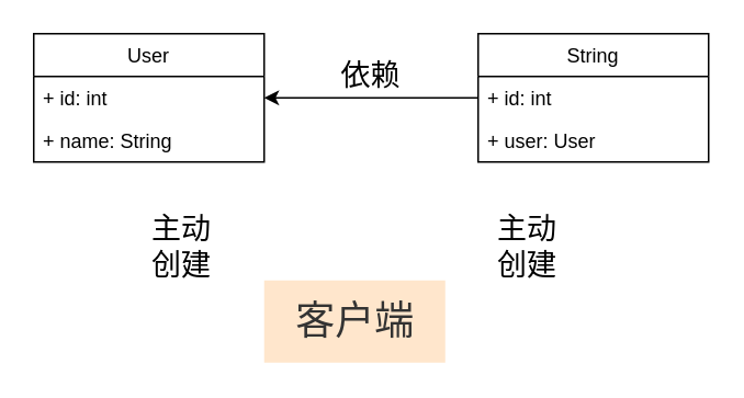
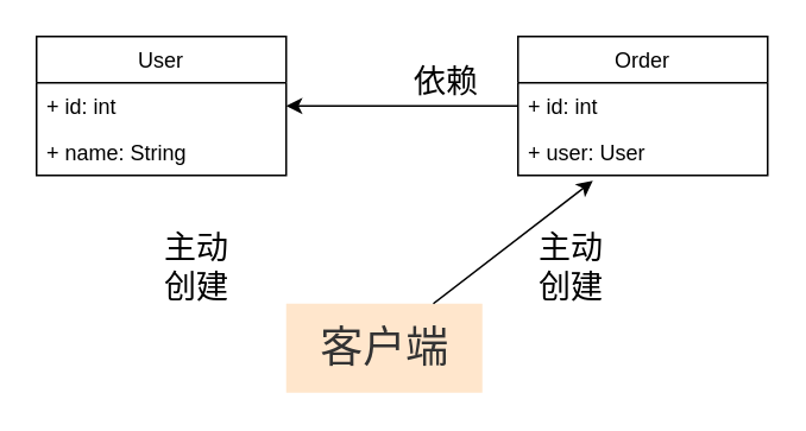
  <mxCell id="0" />
  <mxCell id="1" parent="0" />
  <mxCell id="2" value="User" style="swimlane;fontStyle=0;childLayout=stackLayout;horizontal=1;startSize=26;fillColor=none;horizontalStack=0;resizeParent=1;resizeParentMax=0;resizeLast=0;collapsible=1;marginBottom=0;" vertex="1" parent="1"><mxGeometry x="20" y="20" width="140" height="78" as="geometry" /></mxCell>
  <mxCell id="3" value="+ id: int" style="text;strokeColor=none;fillColor=none;align=left;verticalAlign=top;spacingLeft=4;spacingRight=4;overflow=hidden;rotatable=0;points=[[0,0.5],[1,0.5]];portConstraint=eastwest;" vertex="1" parent="2"><mxGeometry y="26" width="140" height="26" as="geometry" /></mxCell>
  <mxCell id="4" value="+ name: String" style="text;strokeColor=none;fillColor=none;align=left;verticalAlign=top;spacingLeft=4;spacingRight=4;overflow=hidden;rotatable=0;points=[[0,0.5],[1,0.5]];portConstraint=eastwest;" vertex="1" parent="2"><mxGeometry y="52" width="140" height="26" as="geometry" /></mxCell>
- <mxCell id="5" value="String" style="swimlane;fontStyle=0;childLayout=stackLayout;horizontal=1;startSize=26;fillColor=none;horizontalStack=0;resizeParent=1;resizeParentMax=0;resizeLast=0;collapsible=1;marginBottom=0;" vertex="1" parent="1"><mxGeometry x="290" y="20" width="140" height="78" as="geometry" /></mxCell>
+ <mxCell id="5" value="Order" style="swimlane;fontStyle=0;childLayout=stackLayout;horizontal=1;startSize=26;fillColor=none;horizontalStack=0;resizeParent=1;resizeParentMax=0;resizeLast=0;collapsible=1;marginBottom=0;" vertex="1" parent="1"><mxGeometry x="290" y="20" width="140" height="78" as="geometry" /></mxCell>
  <mxCell id="6" value="+ id: int" style="text;strokeColor=none;fillColor=none;align=left;verticalAlign=top;spacingLeft=4;spacingRight=4;overflow=hidden;rotatable=0;points=[[0,0.5],[1,0.5]];portConstraint=eastwest;" vertex="1" parent="5"><mxGeometry y="26" width="140" height="26" as="geometry" /></mxCell>
  <mxCell id="7" value="+ user: User" style="text;strokeColor=none;fillColor=none;align=left;verticalAlign=top;spacingLeft=4;spacingRight=4;overflow=hidden;rotatable=0;points=[[0,0.5],[1,0.5]];portConstraint=eastwest;" vertex="1" parent="5"><mxGeometry y="52" width="140" height="26" as="geometry" /></mxCell>
- <mxCell id="8" value="&lt;font style=&quot;font-size: 18px&quot;&gt;依赖&lt;/font&gt;" style="text;html=1;strokeColor=none;fillColor=none;align=center;verticalAlign=middle;whiteSpace=wrap;rounded=0;" vertex="1" parent="1"><mxGeometry x="205" y="36" width="40" height="20" as="geometry" /></mxCell>
+ <mxCell id="8" value="&lt;font style=&quot;font-size: 18px&quot;&gt;依赖&lt;/font&gt;" style="text;html=1;strokeColor=none;fillColor=none;align=center;verticalAlign=middle;whiteSpace=wrap;rounded=0;" vertex="1" parent="1"><mxGeometry x="230" y="36" width="40" height="20" as="geometry" /></mxCell>
  <mxCell id="9" value="&lt;font style=&quot;font-size: 24px&quot;&gt;客户端&lt;/font&gt;" style="html=1;fillColor=#ffe6cc;strokeColor=none;fontColor=#333333;" vertex="1" parent="1"><mxGeometry x="160" y="170" width="110" height="50" as="geometry" /></mxCell>
+ <mxCell id="10" value="" style="endArrow=classic;html=1;exitX=0.75;exitY=0;exitDx=0;exitDy=0;entryX=0.3;entryY=1.115;entryDx=0;entryDy=0;entryPerimeter=0;" edge="1" parent="1" source="9" target="7"><mxGeometry width="50" height="50" relative="1" as="geometry"><mxPoint x="360" y="220" as="sourcePoint" /><mxPoint x="410" y="170" as="targetPoint" /></mxGeometry></mxCell>
  <mxCell id="11" value="&lt;span style=&quot;font-size: 18px&quot;&gt;主动创建&lt;/span&gt;" style="text;html=1;strokeColor=none;fillColor=none;align=center;verticalAlign=middle;whiteSpace=wrap;rounded=0;" vertex="1" parent="1"><mxGeometry x="90" y="140" width="40" height="20" as="geometry" /></mxCell>
  <mxCell id="12" value="&lt;span style=&quot;font-size: 18px&quot;&gt;主动创建&lt;/span&gt;" style="text;html=1;strokeColor=none;fillColor=none;align=center;verticalAlign=middle;whiteSpace=wrap;rounded=0;" vertex="1" parent="1"><mxGeometry x="300" y="140" width="40" height="20" as="geometry" /></mxCell>
  <mxCell id="13" style="edgeStyle=orthogonalEdgeStyle;rounded=0;orthogonalLoop=1;jettySize=auto;html=1;entryX=1;entryY=0.5;entryDx=0;entryDy=0;" edge="1" parent="1" source="6" target="3"><mxGeometry relative="1" as="geometry" /></mxCell>
